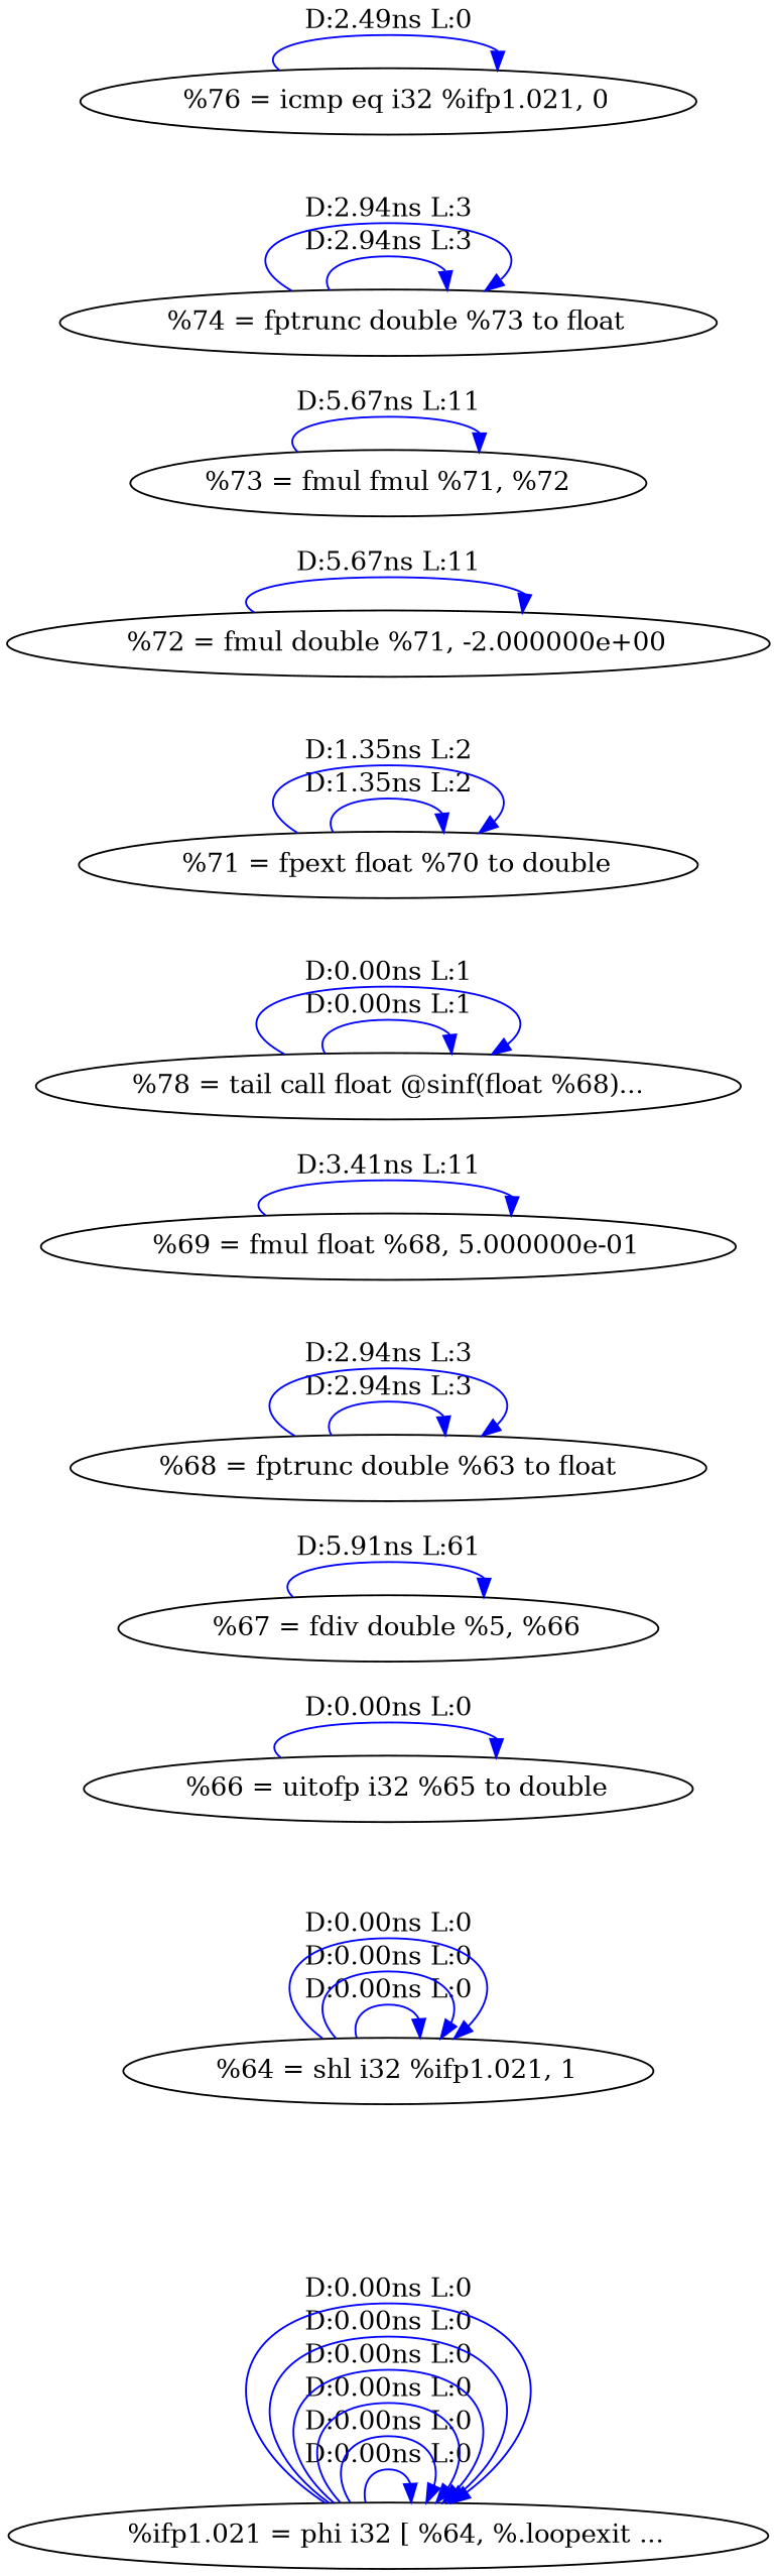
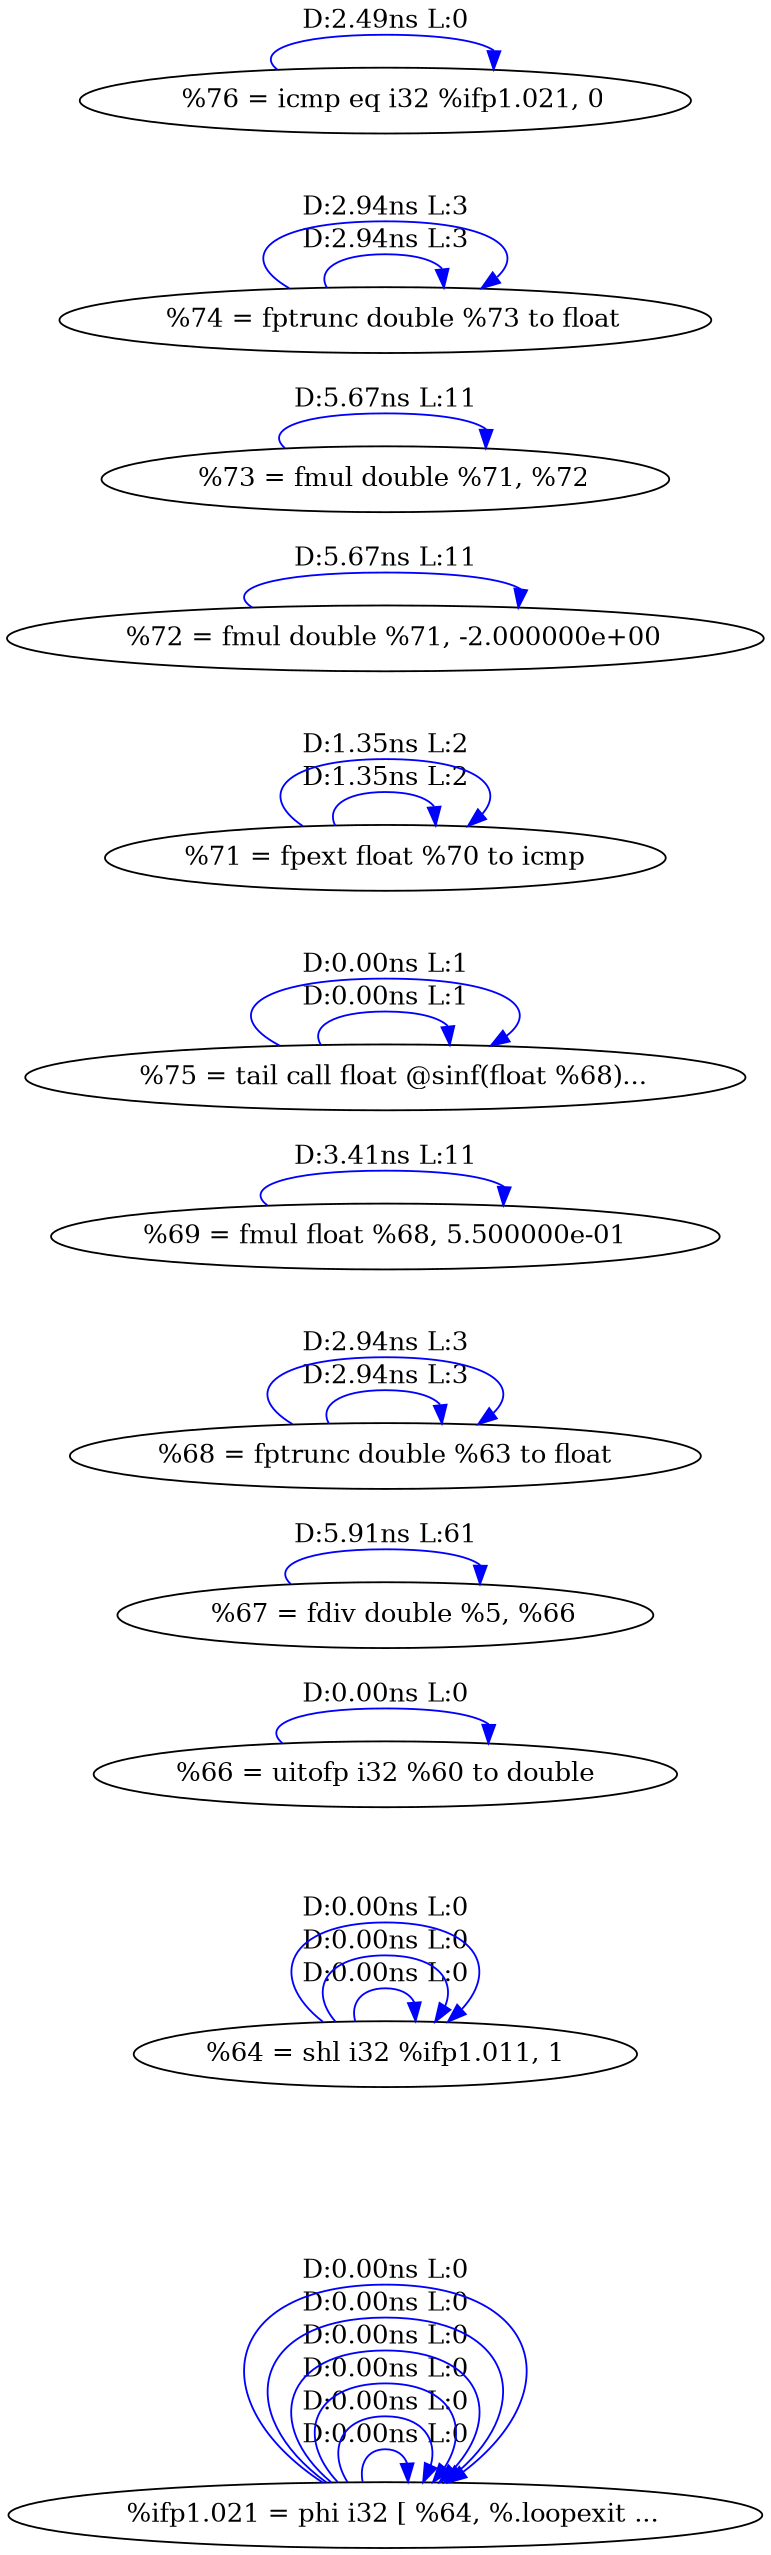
  digraph {
    rankdir=LR
    edge [color=blue]
    n1 [label="  %ifp1.021 = phi i32 [ %64, %.loopexit ..."]
-   n2 [label="  %64 = shl i32 %ifp1.021, 1"]
-   n3 [label="  %66 = uitofp i32 %65 to double"]
+   n2 [label="%64 = shl i32 %ifp1.011, 1"]
+   n3 [label="%66 = uitofp i32 %60 to double"]
    n4 [label="  %67 = fdiv double %5, %66"]
    n5 [label="%68 = fptrunc double %63 to float"]
-   n6 [label="  %69 = fmul float %68, 5.000000e-01"]
-   n7 [label="%78 = tail call float @sinf(float %68)..."]
-   n8 [label="  %71 = fpext float %70 to double"]
+   n6 [label="%69 = fmul float %68, 5.500000e-01"]
+   n7 [label="  %75 = tail call float @sinf(float %68)..."]
+   n8 [label="%71 = fpext float %70 to icmp"]
    n9 [label="  %72 = fmul double %71, -2.000000e+00"]
-   n10 [label="%73 = fmul fmul %71, %72"]
+   n10 [label="  %73 = fmul double %71, %72"]
    n11 [label="  %74 = fptrunc double %73 to float"]
    n12 [label="  %76 = icmp eq i32 %ifp1.021, 0"]
    n1 -> n1 [label="D:0.00ns L:0"]
    n1 -> n1 [label="D:0.00ns L:0"]
    n1 -> n1 [label="D:0.00ns L:0"]
    n1 -> n1 [label="D:0.00ns L:0"]
    n1 -> n1 [label="D:0.00ns L:0"]
    n1 -> n1 [label="D:0.00ns L:0"]
    n2 -> n2 [label="D:0.00ns L:0"]
    n2 -> n2 [label="D:0.00ns L:0"]
    n2 -> n2 [label="D:0.00ns L:0"]
    n3 -> n3 [label="D:0.00ns L:0"]
    n4 -> n4 [label="D:5.91ns L:61"]
    n5 -> n5 [label="D:2.94ns L:3"]
    n5 -> n5 [label="D:2.94ns L:3"]
    n6 -> n6 [label="D:3.41ns L:11"]
    n7 -> n7 [label="D:0.00ns L:1"]
    n7 -> n7 [label="D:0.00ns L:1"]
    n8 -> n8 [label="D:1.35ns L:2"]
    n8 -> n8 [label="D:1.35ns L:2"]
    n9 -> n9 [label="D:5.67ns L:11"]
    n10 -> n10 [label="D:5.67ns L:11"]
    n11 -> n11 [label="D:2.94ns L:3"]
    n11 -> n11 [label="D:2.94ns L:3"]
    n12 -> n12 [label="D:2.49ns L:0"]
  }
